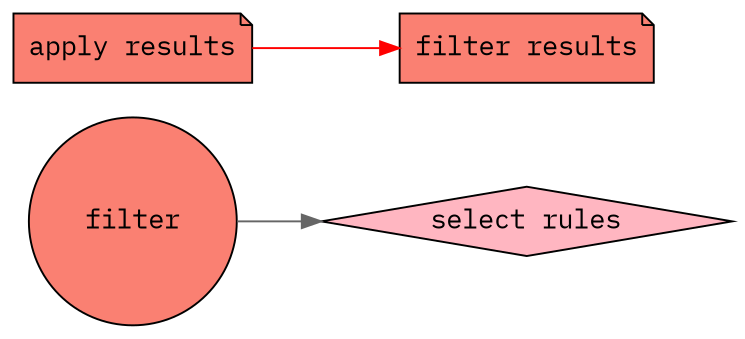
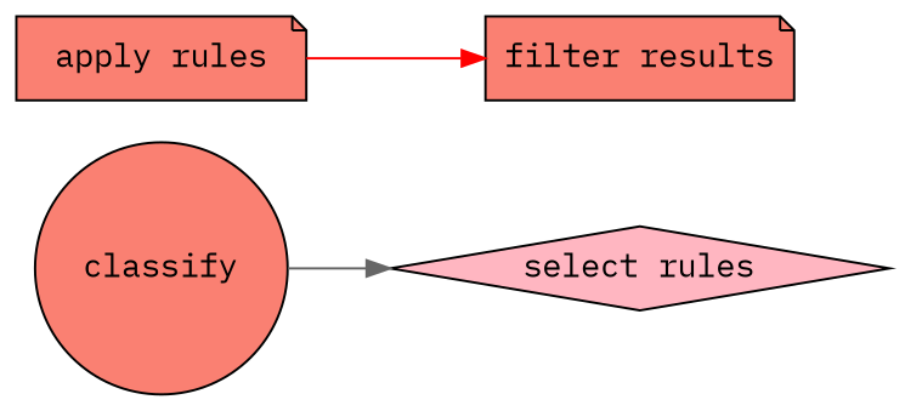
  digraph {
    fontname="IBM Plex Mono"
    rankdir=LR
    node [fillcolor=salmon fontname="IBM Plex Mono" shape=note style=filled]
    edge [fontname="IBM Plex Mono"]
-   n1 [label=filter shape=circle]
+   n1 [label=classify shape=circle]
    n2 [fillcolor=lightpink label="select rules" shape=diamond]
-   n3 [label="apply results"]
+   n3 [label="apply rules"]
    n4 [label="filter results"]
    n1 -> n2 [color=gray40]
    n3 -> n4 [color=red]
  }
